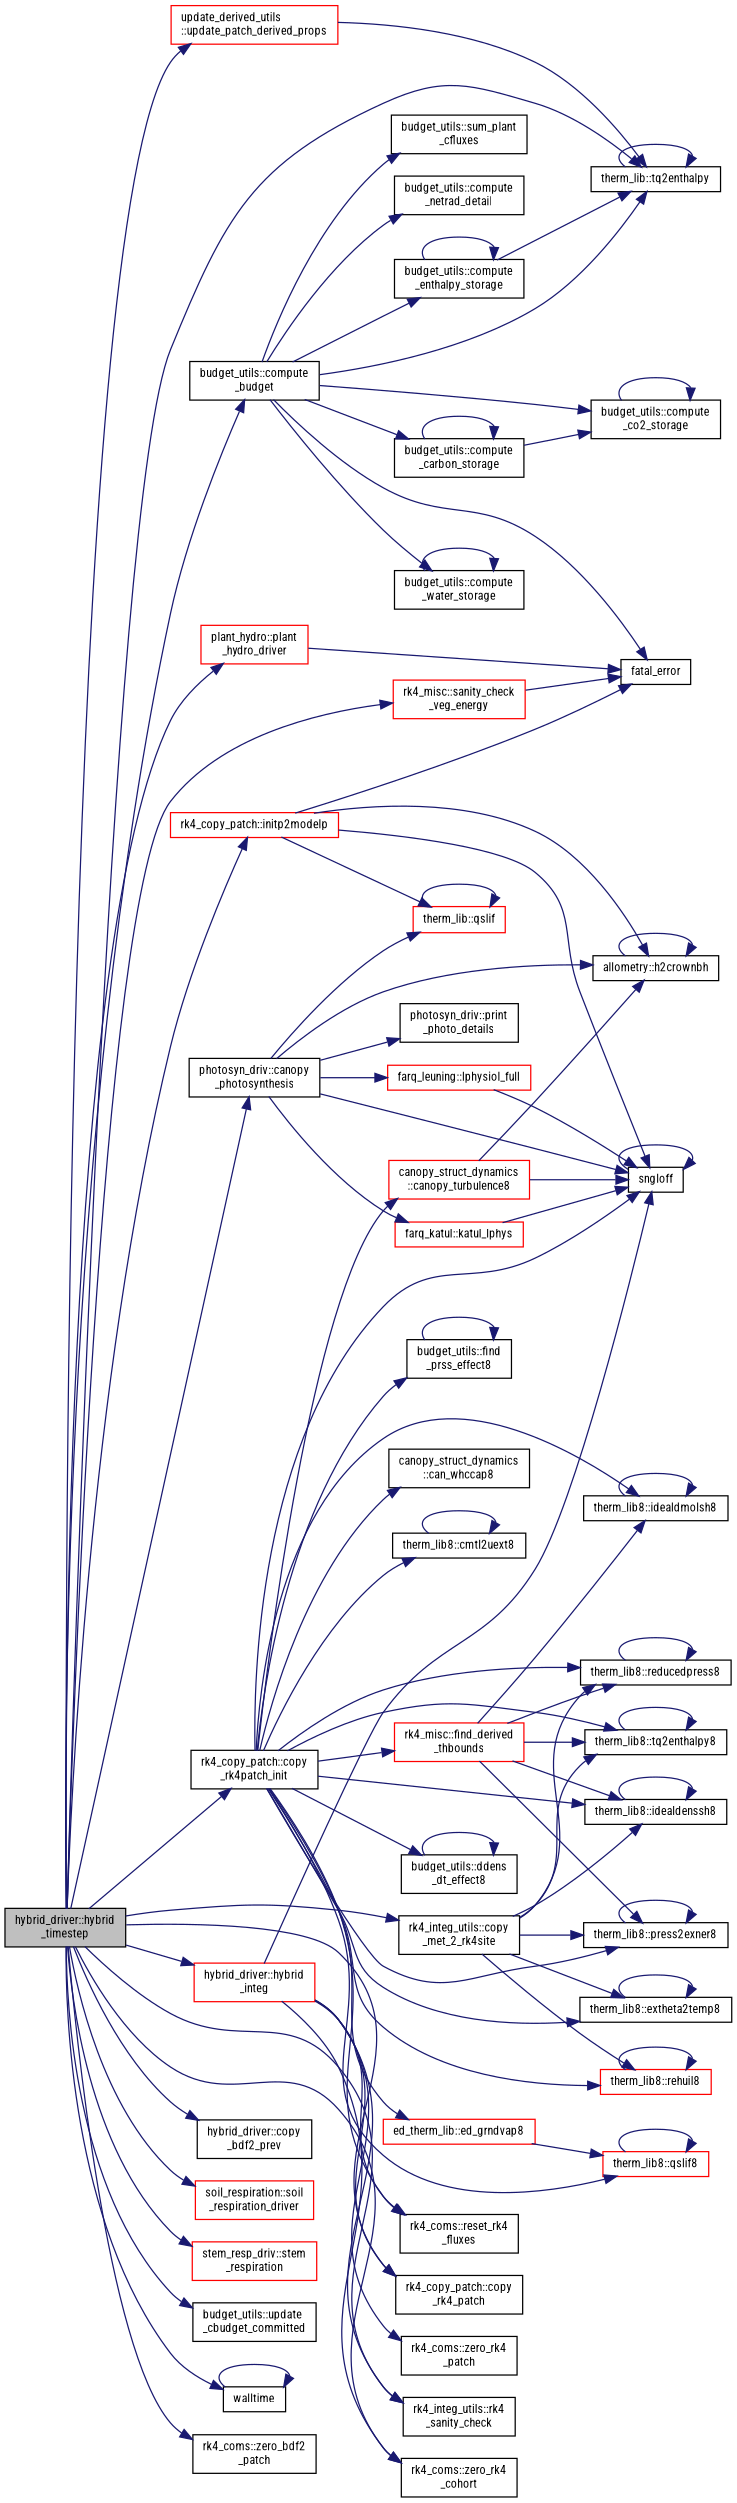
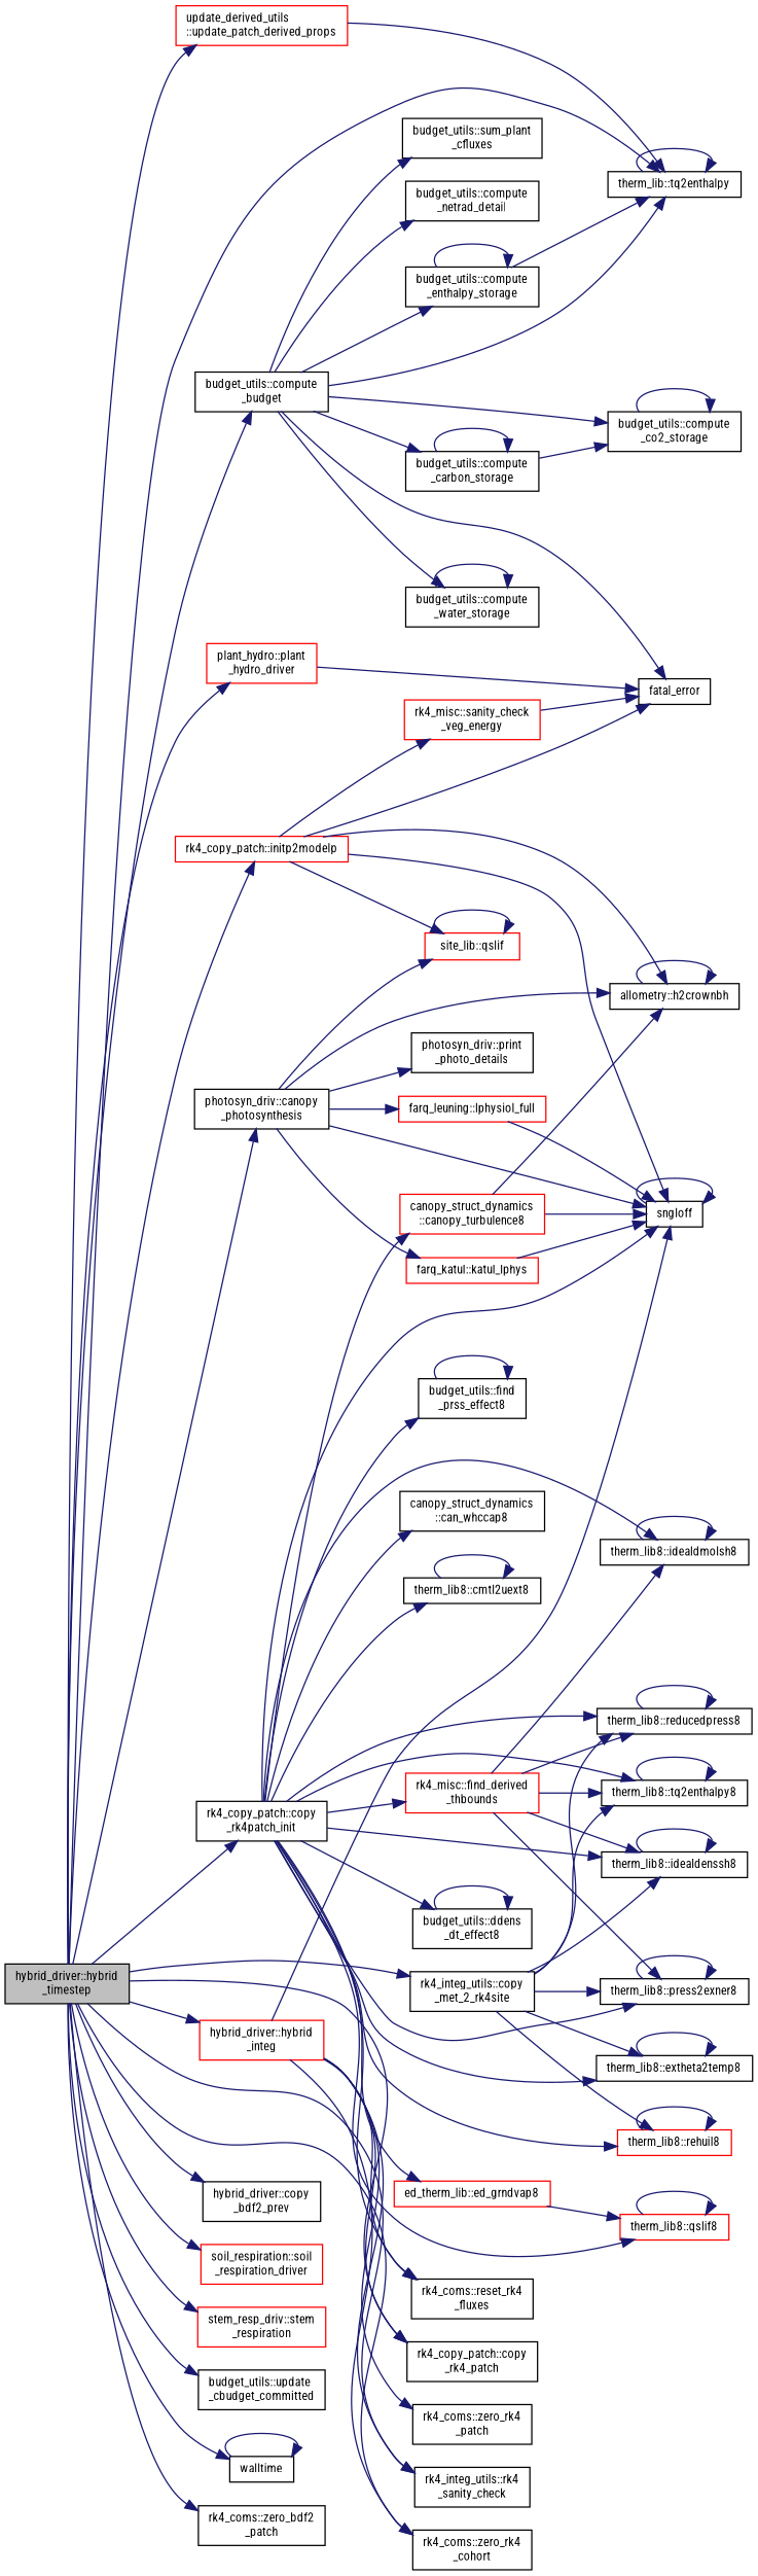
  digraph {
    fontname="Roboto Condensed"
    rankdir=LR
    node [color=black fillcolor=white fontname="Roboto Condensed" fontsize=10 shape=record style=filled]
    edge [color=midnightblue fontname="Roboto Condensed" fontsize=10 labelfontname=Helvetica labelfontsize=10 style=solid]
    n1 [fillcolor=grey75 fontcolor=black height=0.2 label="hybrid_driver::hybrid\l_timestep" width=0.4]
    n2 [height=0.2 label="photosyn_driv::canopy\l_photosynthesis" width=0.4]
    n3 [height=0.2 label="budget_utils::compute\l_budget" width=0.4]
    n4 [height=0.2 label="therm_lib::tq2enthalpy" width=0.4]
    n5 [height=0.2 label="hybrid_driver::copy\l_bdf2_prev" width=0.4]
    n6 [height=0.2 label="rk4_integ_utils::copy\l_met_2_rk4site" width=0.4]
    n7 [height=0.2 label="rk4_copy_patch::copy\l_rk4_patch" width=0.4]
    n8 [height=0.2 label="rk4_copy_patch::copy\l_rk4patch_init" width=0.4]
    n9 [color=red height=0.2 label="hybrid_driver::hybrid\l_integ" width=0.4]
    n10 [height=0.2 label="rk4_integ_utils::rk4\l_sanity_check" width=0.4]
    n11 [height=0.2 label="rk4_coms::zero_rk4\l_cohort" width=0.4]
    n12 [color=red height=0.2 label="rk4_copy_patch::initp2modelp" width=0.4]
    n13 [color=red height=0.2 label="plant_hydro::plant\l_hydro_driver" width=0.4]
    n14 [color=red height=0.2 label="rk4_misc::sanity_check\l_veg_energy" width=0.4]
    n15 [color=red height=0.2 label="soil_respiration::soil\l_respiration_driver" width=0.4]
    n16 [color=red height=0.2 label="stem_resp_driv::stem\l_respiration" width=0.4]
    n17 [height=0.2 label="budget_utils::update\l_cbudget_committed" width=0.4]
    n18 [color=red height=0.2 label="update_derived_utils\l::update_patch_derived_props" width=0.4]
    n19 [height=0.2 label=walltime width=0.4]
    n20 [height=0.2 label="rk4_coms::zero_bdf2\l_patch" width=0.4]
    n21 [height=0.2 label="allometry::h2crownbh" width=0.4]
    n22 [color=red height=0.2 label="farq_katul::katul_lphys" width=0.4]
    n23 [height=0.2 label=sngloff width=0.4]
    n24 [color=red height=0.2 label="farq_leuning::lphysiol_full" width=0.4]
    n25 [height=0.2 label="photosyn_driv::print\l_photo_details" width=0.4]
-   n26 [color=red height=0.2 label="therm_lib::qslif" width=0.4]
+   n26 [color=red height=0.2 label="site_lib::qslif" width=0.4]
    n27 [height=0.2 label="budget_utils::compute\l_carbon_storage" width=0.4]
    n28 [height=0.2 label="budget_utils::compute\l_co2_storage" width=0.4]
    n29 [height=0.2 label="budget_utils::compute\l_enthalpy_storage" width=0.4]
    n30 [height=0.2 label="budget_utils::compute\l_netrad_detail" width=0.4]
    n31 [height=0.2 label="budget_utils::compute\l_water_storage" width=0.4]
    n32 [height=0.2 label=fatal_error width=0.4]
    n33 [height=0.2 label="budget_utils::sum_plant\l_cfluxes" width=0.4]
    n34 [height=0.2 label="therm_lib8::extheta2temp8" width=0.4]
    n35 [height=0.2 label="therm_lib8::idealdenssh8" width=0.4]
    n36 [height=0.2 label="therm_lib8::press2exner8" width=0.4]
    n37 [height=0.2 label="therm_lib8::reducedpress8" width=0.4]
    n38 [color=red height=0.2 label="therm_lib8::rehuil8" width=0.4]
    n39 [height=0.2 label="therm_lib8::tq2enthalpy8" width=0.4]
    n40 [height=0.2 label="canopy_struct_dynamics\l::can_whccap8" width=0.4]
    n41 [color=red height=0.2 label="canopy_struct_dynamics\l::canopy_turbulence8" width=0.4]
    n42 [height=0.2 label="therm_lib8::cmtl2uext8" width=0.4]
    n43 [height=0.2 label="budget_utils::ddens\l_dt_effect8" width=0.4]
    n44 [color=red height=0.2 label="ed_therm_lib::ed_grndvap8" width=0.4]
    n45 [color=red height=0.2 label="therm_lib8::qslif8" width=0.4]
    n46 [color=red height=0.2 label="rk4_misc::find_derived\l_thbounds" width=0.4]
    n47 [height=0.2 label="therm_lib8::idealdmolsh8" width=0.4]
    n48 [height=0.2 label="budget_utils::find\l_prss_effect8" width=0.4]
    n49 [height=0.2 label="rk4_coms::reset_rk4\l_fluxes" width=0.4]
    n50 [height=0.2 label="rk4_coms::zero_rk4\l_patch" width=0.4]
    n1 -> n2
    n1 -> n3
    n1 -> n4
    n1 -> n5
    n1 -> n6
    n1 -> n7
    n1 -> n8
    n1 -> n9
    n1 -> n10
    n1 -> n11
    n1 -> n12
    n1 -> n13
-   n1 -> n14
+   n12 -> n14
    n1 -> n15
    n1 -> n16
    n1 -> n17
    n1 -> n18
    n1 -> n19
    n1 -> n20
    n2 -> n21
    n2 -> n22
    n2 -> n23
    n2 -> n24
    n2 -> n25
    n2 -> n26
    n3 -> n4
    n3 -> n27
    n3 -> n28
    n3 -> n29
    n3 -> n30
    n3 -> n31
    n3 -> n32
    n3 -> n33
    n4 -> n4
    n6 -> n34
    n6 -> n35
    n6 -> n36
    n6 -> n37
    n6 -> n38
    n6 -> n39
    n8 -> n23
    n8 -> n34
    n8 -> n35
    n8 -> n36
    n8 -> n37
    n8 -> n38
    n8 -> n39
    n8 -> n40
    n8 -> n41
    n8 -> n42
    n8 -> n43
    n8 -> n44
    n8 -> n45
    n8 -> n46
    n8 -> n47
    n8 -> n48
    n8 -> n49
    n9 -> n7
    n9 -> n10
    n9 -> n11
    n9 -> n23
    n9 -> n49
    n9 -> n50
    n12 -> n21
    n12 -> n23
    n12 -> n26
    n12 -> n32
    n13 -> n32
    n14 -> n32
    n18 -> n4
    n19 -> n19
    n21 -> n21
    n22 -> n23
    n23 -> n23
    n24 -> n23
    n26 -> n26
    n27 -> n27
    n27 -> n28
    n28 -> n28
    n29 -> n4
    n29 -> n29
    n31 -> n31
    n34 -> n34
    n35 -> n35
    n36 -> n36
    n37 -> n37
    n38 -> n38
    n39 -> n39
    n41 -> n21
    n41 -> n23
    n42 -> n42
    n43 -> n43
    n44 -> n45
    n45 -> n45
    n46 -> n35
    n46 -> n36
    n46 -> n37
    n46 -> n39
    n46 -> n47
    n47 -> n47
    n48 -> n48
  }
